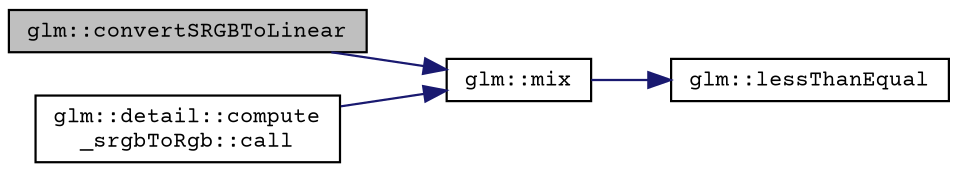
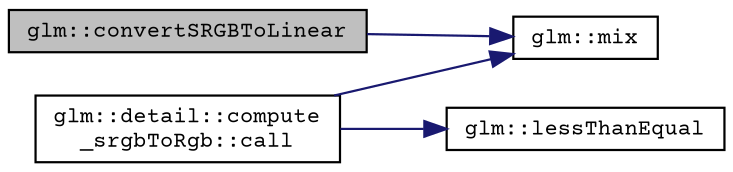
  digraph {
    fontname="Courier Prime"
    rankdir=LR
    node [color=black fillcolor=white fontname="Courier Prime" fontsize=10 shape=record style=filled]
    edge [color=midnightblue fontname="Courier Prime" fontsize=10 labelfontname=Helvetica labelfontsize=10 style=solid]
    n1 [fillcolor=grey75 fontcolor=black height=0.2 label="glm::convertSRGBToLinear" width=0.4]
    n2 [height=0.2 label="glm::mix" width=0.4]
    n3 [height=0.2 label="glm::detail::compute\l_srgbToRgb::call" width=0.4]
    n4 [height=0.2 label="glm::lessThanEqual" width=0.4]
    n1 -> n2
    n3 -> n2
-   n2 -> n4
+   n3 -> n4
  }
